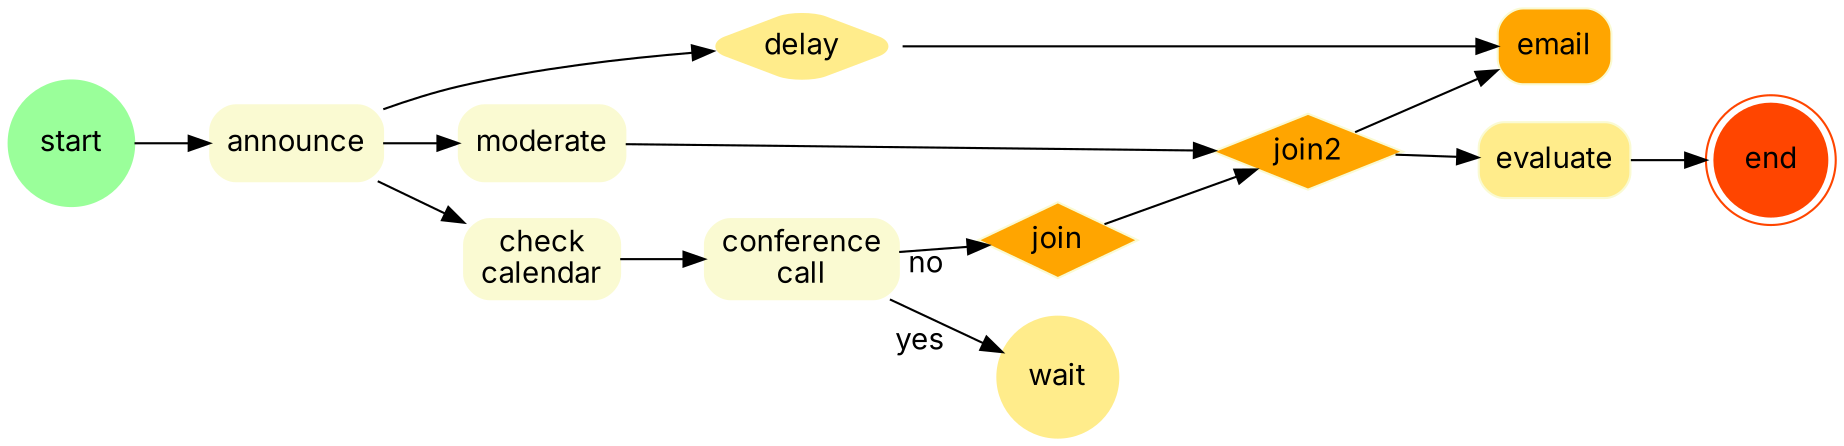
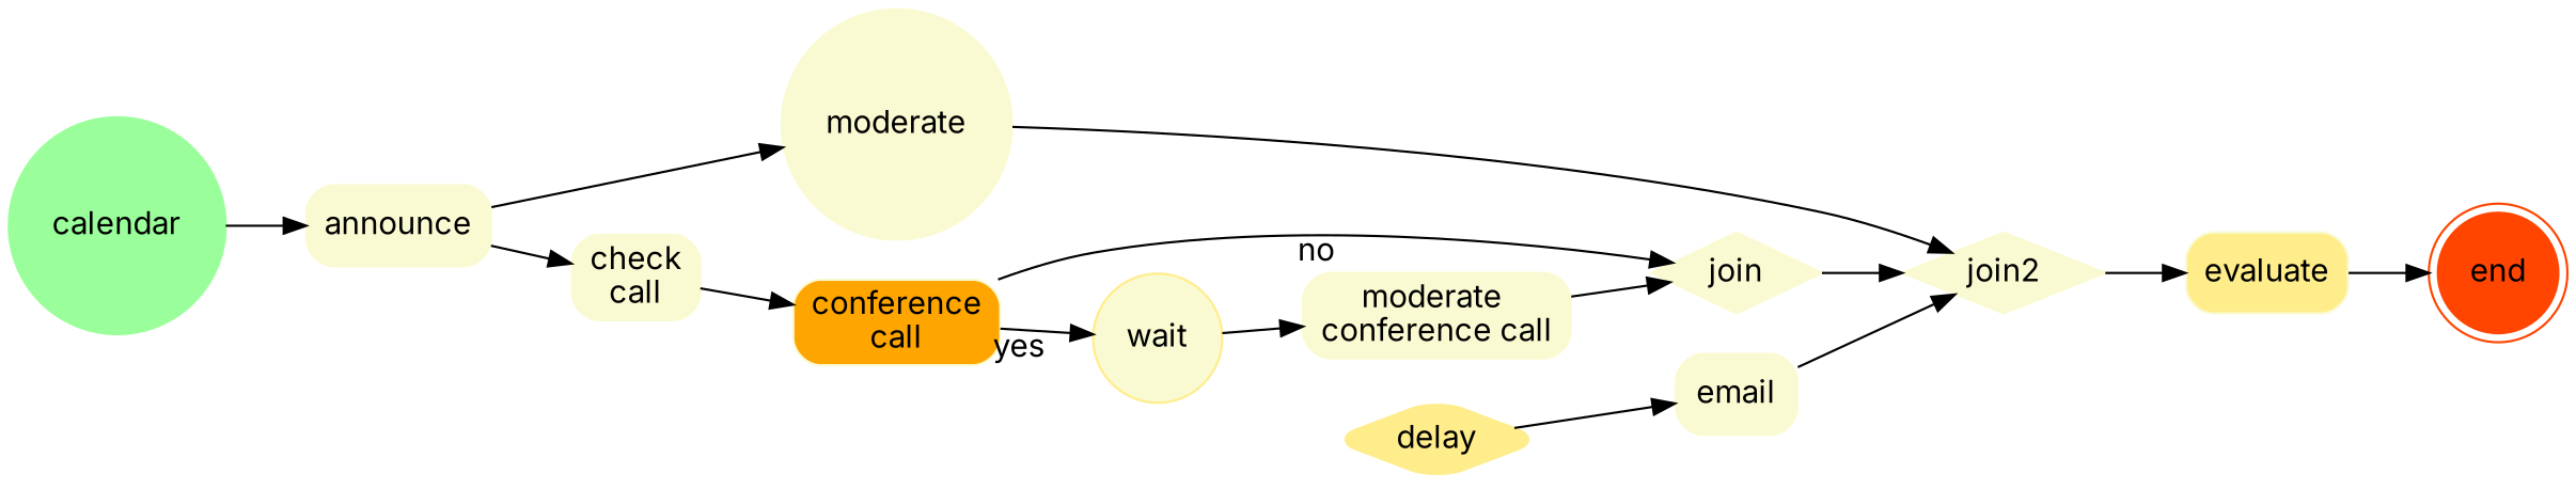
  digraph {
    fontname=Inter
    rankdir=LR
    node [color=lightgoldenrodyellow fontname=Inter shape=rectangle style="rounded, filled"]
    edge [fontname=Inter]
-   start [color=palegreen1 shape=circle]
+   start [color=palegreen1 shape=circle label=calendar]
    announce
    delay [color=lightgoldenrod1 shape=diamond]
-   moderate
-   n5 [label="check\ncalendar"]
+   moderate [shape=circle]
+   n5 [label="check\ncall"]
    end [color=orangered shape=doublecircle]
-   join [fillcolor=orange shape=diamond style=filled]
-   join2 [fillcolor=orange shape=diamond style=filled]
+   join [fillcolor=lightgoldenrodyellow shape=diamond style=filled]
+   join2 [fillcolor=lightgoldenrodyellow shape=diamond style=filled]
    evaluate [fillcolor=lightgoldenrod1]
-   wait [color=lightgoldenrod1 shape=circle]
-   email [fillcolor=orange]
-   n13 [label="conference\ncall"]
+   wait [color=lightgoldenrod1 shape=circle fillcolor=lightgoldenrodyellow]
+   n11 [label="moderate \nconference call"]
+   email
+   n13 [label="conference\ncall" fillcolor=orange]
    start -> announce
-   announce -> delay
    announce -> moderate
    announce -> n5
    delay -> email
    moderate -> join2
    n5 -> n13
    join -> join2
    join2 -> evaluate
    evaluate -> end
-   join2 -> email
+   wait -> n11
+   n11 -> join
+   email -> join2
    n13 -> join [xlabel=no]
    n13 -> wait [xlabel=yes]
  }
